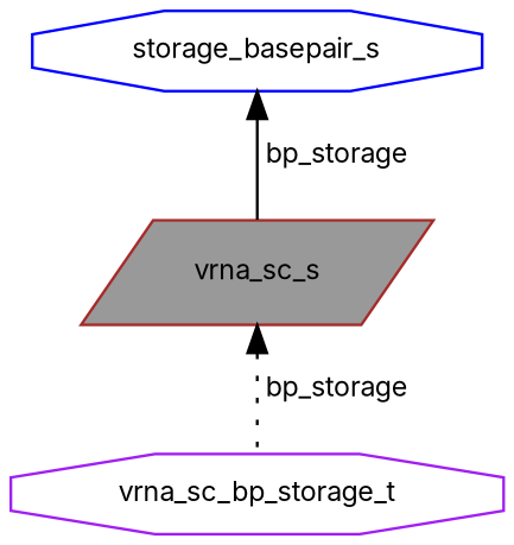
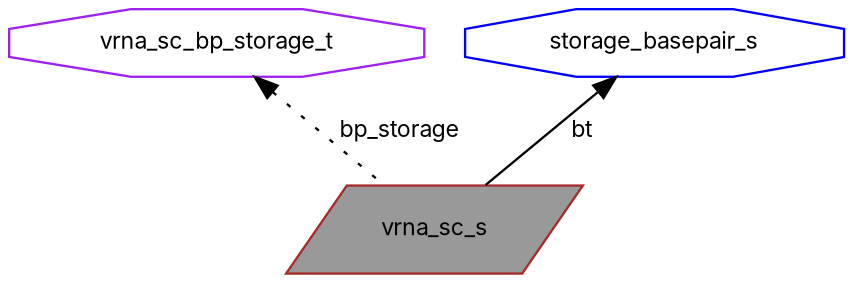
  digraph {
    fontname=Inter
    node [fillcolor=white fontname=Inter fontsize=10 shape=octagon style=filled]
    edge [color=black dir=back fontname=Inter fontsize=10 labelfontname=Helvetica labelfontsize=10]
    n1 [color=brown fillcolor=grey60 fontcolor=black height=0.2 label=vrna_sc_s shape=parallelogram width=0.4]
    n2 [color=purple height=0.2 label=vrna_sc_bp_storage_t width=0.4]
    n3 [color=blue height=0.2 label=storage_basepair_s width=0.4]
-   n1 -> n2 [label=" bp_storage" style=dotted]
-   n3 -> n1 [label=" bp_storage" style=solid]
+   n2 -> n1 [label=" bp_storage" style=dotted]
+   n3 -> n1 [label=" bt" style=solid]
  }
